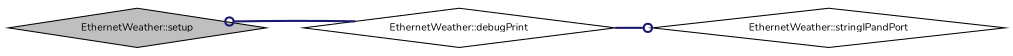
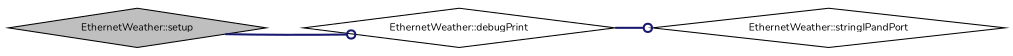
  digraph {
    fontname=Nunito
    rankdir=LR
    node [color=black fillcolor=white fontname=Nunito fontsize=10 shape=diamond style=filled]
    edge [arrowhead=odot color=midnightblue fontname=Nunito fontsize=10 labelfontname=Helvetica labelfontsize=10 style=bold]
    n1 [fillcolor=grey75 fontcolor=black height=0.2 label="EthernetWeather::setup" width=0.4]
    n2 [height=0.2 label="EthernetWeather::debugPrint" width=0.4]
    n3 [height=0.2 label="EthernetWeather::stringIPandPort" width=0.4]
-   n2 -> n1
+   n1 -> n2
    n2 -> n3
  }
